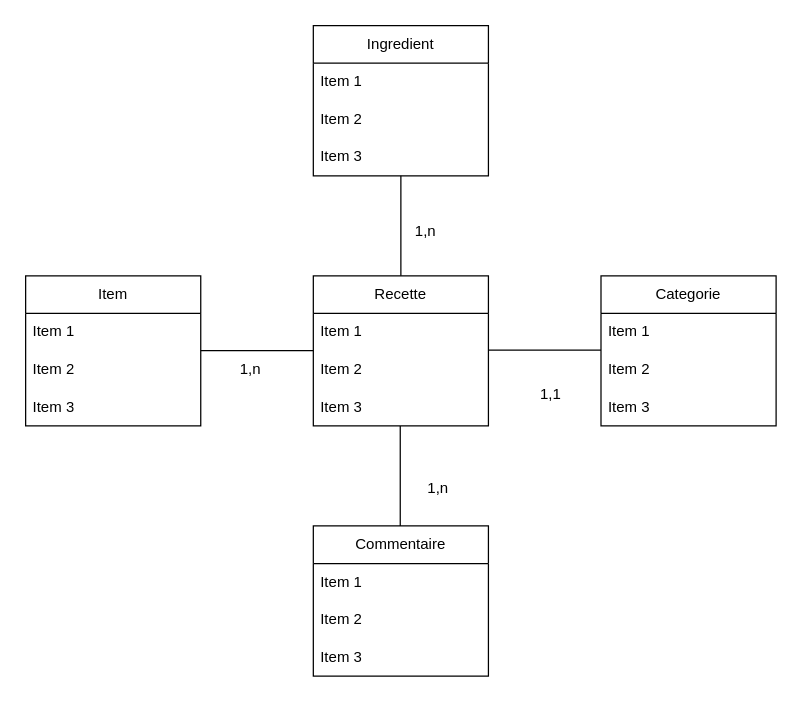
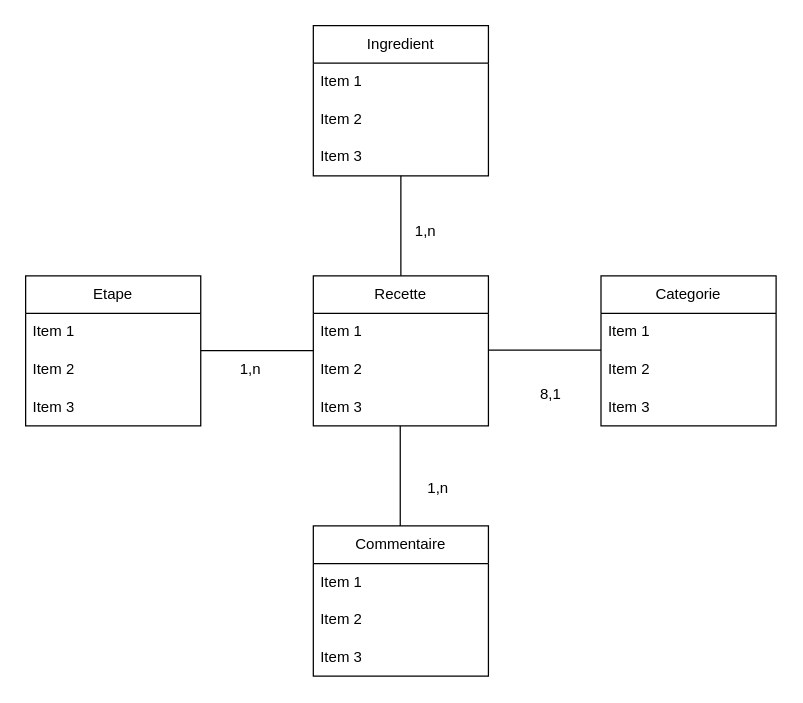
  <mxCell id="0" />
  <mxCell id="1" parent="0" />
  <mxCell id="2" value="Ingredient" style="swimlane;fontStyle=0;childLayout=stackLayout;horizontal=1;startSize=30;horizontalStack=0;resizeParent=1;resizeParentMax=0;resizeLast=0;collapsible=1;marginBottom=0;whiteSpace=wrap;html=1;" vertex="1" parent="1"><mxGeometry x="250" y="20" width="140" height="120" as="geometry" /></mxCell>
  <mxCell id="3" value="Item 1" style="text;strokeColor=none;fillColor=none;align=left;verticalAlign=middle;spacingLeft=4;spacingRight=4;overflow=hidden;points=[[0,0.5],[1,0.5]];portConstraint=eastwest;rotatable=0;whiteSpace=wrap;html=1;" vertex="1" parent="2"><mxGeometry y="30" width="140" height="30" as="geometry" /></mxCell>
  <mxCell id="4" value="Item 2" style="text;strokeColor=none;fillColor=none;align=left;verticalAlign=middle;spacingLeft=4;spacingRight=4;overflow=hidden;points=[[0,0.5],[1,0.5]];portConstraint=eastwest;rotatable=0;whiteSpace=wrap;html=1;" vertex="1" parent="2"><mxGeometry y="60" width="140" height="30" as="geometry" /></mxCell>
  <mxCell id="5" value="Item 3" style="text;strokeColor=none;fillColor=none;align=left;verticalAlign=middle;spacingLeft=4;spacingRight=4;overflow=hidden;points=[[0,0.5],[1,0.5]];portConstraint=eastwest;rotatable=0;whiteSpace=wrap;html=1;" vertex="1" parent="2"><mxGeometry y="90" width="140" height="30" as="geometry" /></mxCell>
  <mxCell id="6" value="Recette" style="swimlane;fontStyle=0;childLayout=stackLayout;horizontal=1;startSize=30;horizontalStack=0;resizeParent=1;resizeParentMax=0;resizeLast=0;collapsible=1;marginBottom=0;whiteSpace=wrap;html=1;" vertex="1" parent="1"><mxGeometry x="250" y="220" width="140" height="120" as="geometry" /></mxCell>
  <mxCell id="7" value="Item 1" style="text;strokeColor=none;fillColor=none;align=left;verticalAlign=middle;spacingLeft=4;spacingRight=4;overflow=hidden;points=[[0,0.5],[1,0.5]];portConstraint=eastwest;rotatable=0;whiteSpace=wrap;html=1;" vertex="1" parent="6"><mxGeometry y="30" width="140" height="30" as="geometry" /></mxCell>
  <mxCell id="8" value="Item 2" style="text;strokeColor=none;fillColor=none;align=left;verticalAlign=middle;spacingLeft=4;spacingRight=4;overflow=hidden;points=[[0,0.5],[1,0.5]];portConstraint=eastwest;rotatable=0;whiteSpace=wrap;html=1;" vertex="1" parent="6"><mxGeometry y="60" width="140" height="30" as="geometry" /></mxCell>
  <mxCell id="9" value="Item 3" style="text;strokeColor=none;fillColor=none;align=left;verticalAlign=middle;spacingLeft=4;spacingRight=4;overflow=hidden;points=[[0,0.5],[1,0.5]];portConstraint=eastwest;rotatable=0;whiteSpace=wrap;html=1;" vertex="1" parent="6"><mxGeometry y="90" width="140" height="30" as="geometry" /></mxCell>
  <mxCell id="10" value="Commentaire" style="swimlane;fontStyle=0;childLayout=stackLayout;horizontal=1;startSize=30;horizontalStack=0;resizeParent=1;resizeParentMax=0;resizeLast=0;collapsible=1;marginBottom=0;whiteSpace=wrap;html=1;" vertex="1" parent="1"><mxGeometry x="250" y="420" width="140" height="120" as="geometry" /></mxCell>
  <mxCell id="11" value="Item 1" style="text;strokeColor=none;fillColor=none;align=left;verticalAlign=middle;spacingLeft=4;spacingRight=4;overflow=hidden;points=[[0,0.5],[1,0.5]];portConstraint=eastwest;rotatable=0;whiteSpace=wrap;html=1;" vertex="1" parent="10"><mxGeometry y="30" width="140" height="30" as="geometry" /></mxCell>
  <mxCell id="12" value="Item 2" style="text;strokeColor=none;fillColor=none;align=left;verticalAlign=middle;spacingLeft=4;spacingRight=4;overflow=hidden;points=[[0,0.5],[1,0.5]];portConstraint=eastwest;rotatable=0;whiteSpace=wrap;html=1;" vertex="1" parent="10"><mxGeometry y="60" width="140" height="30" as="geometry" /></mxCell>
  <mxCell id="13" value="Item 3" style="text;strokeColor=none;fillColor=none;align=left;verticalAlign=middle;spacingLeft=4;spacingRight=4;overflow=hidden;points=[[0,0.5],[1,0.5]];portConstraint=eastwest;rotatable=0;whiteSpace=wrap;html=1;" vertex="1" parent="10"><mxGeometry y="90" width="140" height="30" as="geometry" /></mxCell>
  <mxCell id="14" value="Categorie" style="swimlane;fontStyle=0;childLayout=stackLayout;horizontal=1;startSize=30;horizontalStack=0;resizeParent=1;resizeParentMax=0;resizeLast=0;collapsible=1;marginBottom=0;whiteSpace=wrap;html=1;" vertex="1" parent="1"><mxGeometry x="480" y="220" width="140" height="120" as="geometry" /></mxCell>
  <mxCell id="15" value="Item 1" style="text;strokeColor=none;fillColor=none;align=left;verticalAlign=middle;spacingLeft=4;spacingRight=4;overflow=hidden;points=[[0,0.5],[1,0.5]];portConstraint=eastwest;rotatable=0;whiteSpace=wrap;html=1;" vertex="1" parent="14"><mxGeometry y="30" width="140" height="30" as="geometry" /></mxCell>
  <mxCell id="16" value="Item 2" style="text;strokeColor=none;fillColor=none;align=left;verticalAlign=middle;spacingLeft=4;spacingRight=4;overflow=hidden;points=[[0,0.5],[1,0.5]];portConstraint=eastwest;rotatable=0;whiteSpace=wrap;html=1;" vertex="1" parent="14"><mxGeometry y="60" width="140" height="30" as="geometry" /></mxCell>
  <mxCell id="17" value="Item 3" style="text;strokeColor=none;fillColor=none;align=left;verticalAlign=middle;spacingLeft=4;spacingRight=4;overflow=hidden;points=[[0,0.5],[1,0.5]];portConstraint=eastwest;rotatable=0;whiteSpace=wrap;html=1;" vertex="1" parent="14"><mxGeometry y="90" width="140" height="30" as="geometry" /></mxCell>
- <mxCell id="18" value="Item" style="swimlane;fontStyle=0;childLayout=stackLayout;horizontal=1;startSize=30;horizontalStack=0;resizeParent=1;resizeParentMax=0;resizeLast=0;collapsible=1;marginBottom=0;whiteSpace=wrap;html=1;" vertex="1" parent="1"><mxGeometry x="20" y="220" width="140" height="120" as="geometry" /></mxCell>
+ <mxCell id="18" value="Etape" style="swimlane;fontStyle=0;childLayout=stackLayout;horizontal=1;startSize=30;horizontalStack=0;resizeParent=1;resizeParentMax=0;resizeLast=0;collapsible=1;marginBottom=0;whiteSpace=wrap;html=1;" vertex="1" parent="1"><mxGeometry x="20" y="220" width="140" height="120" as="geometry" /></mxCell>
  <mxCell id="19" value="Item 1" style="text;strokeColor=none;fillColor=none;align=left;verticalAlign=middle;spacingLeft=4;spacingRight=4;overflow=hidden;points=[[0,0.5],[1,0.5]];portConstraint=eastwest;rotatable=0;whiteSpace=wrap;html=1;" vertex="1" parent="18"><mxGeometry y="30" width="140" height="30" as="geometry" /></mxCell>
  <mxCell id="20" value="Item 2" style="text;strokeColor=none;fillColor=none;align=left;verticalAlign=middle;spacingLeft=4;spacingRight=4;overflow=hidden;points=[[0,0.5],[1,0.5]];portConstraint=eastwest;rotatable=0;whiteSpace=wrap;html=1;" vertex="1" parent="18"><mxGeometry y="60" width="140" height="30" as="geometry" /></mxCell>
  <mxCell id="21" value="Item 3" style="text;strokeColor=none;fillColor=none;align=left;verticalAlign=middle;spacingLeft=4;spacingRight=4;overflow=hidden;points=[[0,0.5],[1,0.5]];portConstraint=eastwest;rotatable=0;whiteSpace=wrap;html=1;" vertex="1" parent="18"><mxGeometry y="90" width="140" height="30" as="geometry" /></mxCell>
  <mxCell id="22" value="" style="endArrow=none;html=1;rounded=0;exitX=0.5;exitY=0;exitDx=0;exitDy=0;" edge="1" parent="1" source="6"><mxGeometry width="50" height="50" relative="1" as="geometry"><mxPoint x="90" y="140" as="sourcePoint" /><mxPoint x="320" y="140" as="targetPoint" /></mxGeometry></mxCell>
  <mxCell id="23" value="" style="endArrow=none;html=1;rounded=0;exitX=0.5;exitY=0;exitDx=0;exitDy=0;" edge="1" parent="1"><mxGeometry width="50" height="50" relative="1" as="geometry"><mxPoint x="319.5" y="420" as="sourcePoint" /><mxPoint x="319.5" y="340" as="targetPoint" /></mxGeometry></mxCell>
  <mxCell id="24" value="" style="endArrow=none;html=1;rounded=0;entryX=0;entryY=0.5;entryDx=0;entryDy=0;" edge="1" parent="1"><mxGeometry width="50" height="50" relative="1" as="geometry"><mxPoint x="390" y="279.5" as="sourcePoint" /><mxPoint x="480" y="279.5" as="targetPoint" /></mxGeometry></mxCell>
  <mxCell id="25" value="" style="endArrow=none;html=1;rounded=0;entryX=0;entryY=0.5;entryDx=0;entryDy=0;" edge="1" parent="1"><mxGeometry width="50" height="50" relative="1" as="geometry"><mxPoint x="160" y="279.76" as="sourcePoint" /><mxPoint x="250" y="279.76" as="targetPoint" /></mxGeometry></mxCell>
  <mxCell id="26" value="1,n" style="text;html=1;align=center;verticalAlign=middle;whiteSpace=wrap;rounded=0;" vertex="1" parent="1"><mxGeometry x="310" y="170" width="60" height="30" as="geometry" /></mxCell>
- <mxCell id="27" value="1,1" style="text;html=1;align=center;verticalAlign=middle;whiteSpace=wrap;rounded=0;" vertex="1" parent="1"><mxGeometry x="410" y="300" width="60" height="30" as="geometry" /></mxCell>
+ <mxCell id="27" value="8,1" style="text;html=1;align=center;verticalAlign=middle;whiteSpace=wrap;rounded=0;" vertex="1" parent="1"><mxGeometry x="410" y="300" width="60" height="30" as="geometry" /></mxCell>
  <mxCell id="28" value="1,n" style="text;html=1;align=center;verticalAlign=middle;whiteSpace=wrap;rounded=0;" vertex="1" parent="1"><mxGeometry x="320" y="375" width="60" height="30" as="geometry" /></mxCell>
  <mxCell id="29" value="1,n" style="text;html=1;align=center;verticalAlign=middle;whiteSpace=wrap;rounded=0;" vertex="1" parent="1"><mxGeometry x="170" y="280" width="60" height="30" as="geometry" /></mxCell>
